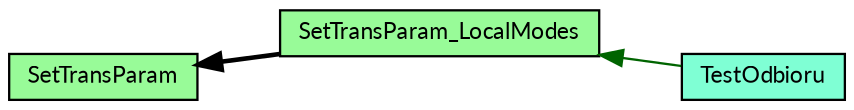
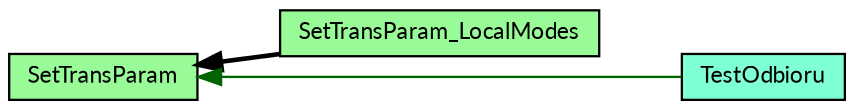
  digraph {
    fontname=Lato
    rankdir=LR
    node [color=black fillcolor=palegreen fontname=Lato fontsize=10 shape=record style=filled]
    edge [dir=back fontname=Lato fontsize=10 labelfontname=Helvetica labelfontsize=10]
    n1 [fontcolor=black height=0.2 label=SetTransParam_LocalModes width=0.4]
    n2 [height=0.2 label=SetTransParam width=0.4]
    n3 [fillcolor=aquamarine height=0.2 label=TestOdbioru width=0.4]
    n2 -> n1 [color=black style=bold]
-   n1 -> n3 [color=darkgreen style=solid]
+   n2 -> n3 [color=darkgreen style=solid]
  }
